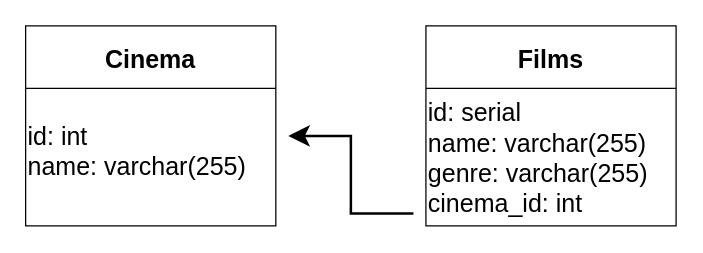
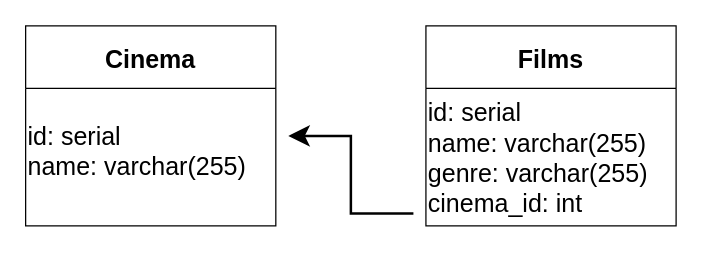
  <mxCell id="0" />
  <mxCell id="1" parent="0" />
  <mxCell id="2" value="Cinema" style="swimlane;startSize=50;fontSize=20;" vertex="1" parent="1"><mxGeometry x="20" y="20" width="200" height="160" as="geometry" /></mxCell>
- <mxCell id="3" value="&lt;font style=&quot;font-size: 20px;&quot;&gt;id: int&lt;br&gt;name: varchar(255)&lt;/font&gt;" style="text;html=1;align=left;verticalAlign=middle;resizable=0;points=[];autosize=1;strokeColor=none;fillColor=none;fontSize=14;" vertex="1" parent="2"><mxGeometry y="70" width="200" height="60" as="geometry" /></mxCell>
+ <mxCell id="3" value="&lt;font style=&quot;font-size: 20px;&quot;&gt;id: serial&lt;br&gt;name: varchar(255)&lt;/font&gt;" style="text;html=1;align=left;verticalAlign=middle;resizable=0;points=[];autosize=1;strokeColor=none;fillColor=none;fontSize=14;" vertex="1" parent="2"><mxGeometry y="70" width="200" height="60" as="geometry" /></mxCell>
  <mxCell id="4" value="Films" style="swimlane;startSize=50;fontSize=20;" vertex="1" parent="1"><mxGeometry x="340" y="20" width="200" height="160" as="geometry" /></mxCell>
  <mxCell id="5" value="&lt;font style=&quot;font-size: 20px;&quot;&gt;id: serial&lt;br&gt;name: varchar(255)&lt;br&gt;genre: varchar(255)&lt;br&gt;cinema_id: int&lt;br&gt;&lt;/font&gt;" style="text;html=1;align=left;verticalAlign=middle;resizable=0;points=[];autosize=1;strokeColor=none;fillColor=none;fontSize=14;" vertex="1" parent="4"><mxGeometry y="50" width="200" height="110" as="geometry" /></mxCell>
  <mxCell id="6" value="" style="edgeStyle=elbowEdgeStyle;elbow=horizontal;endArrow=classic;html=1;rounded=0;fontSize=20;strokeWidth=2;endSize=11;" edge="1" parent="1"><mxGeometry width="50" height="50" relative="1" as="geometry"><mxPoint x="330" y="170" as="sourcePoint" /><mxPoint x="230" y="108" as="targetPoint" /></mxGeometry></mxCell>
